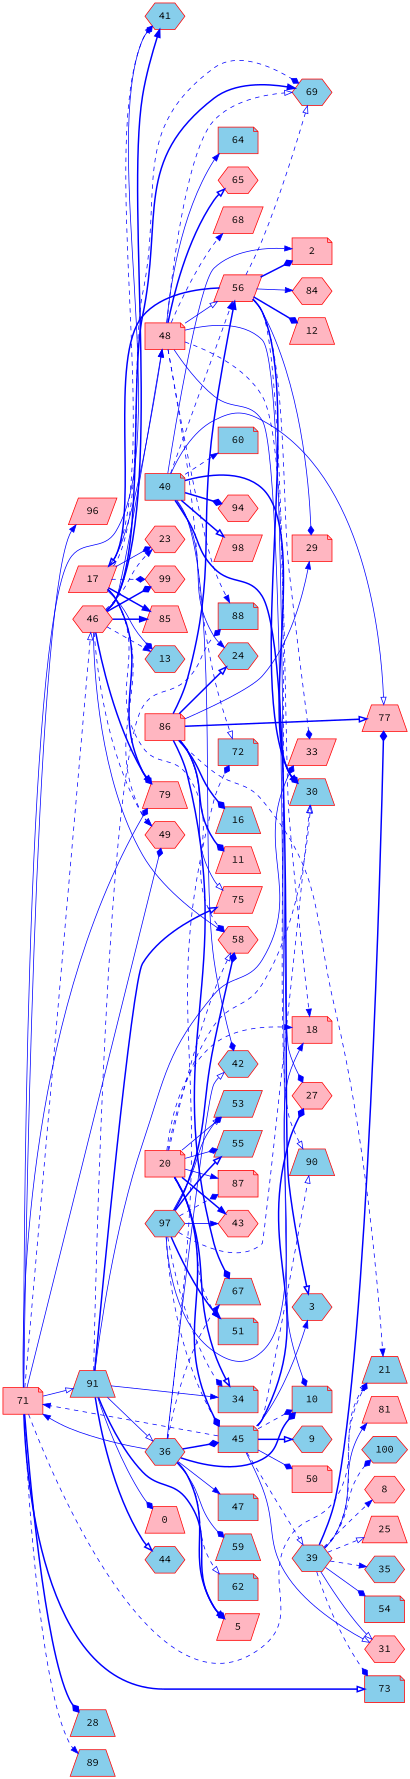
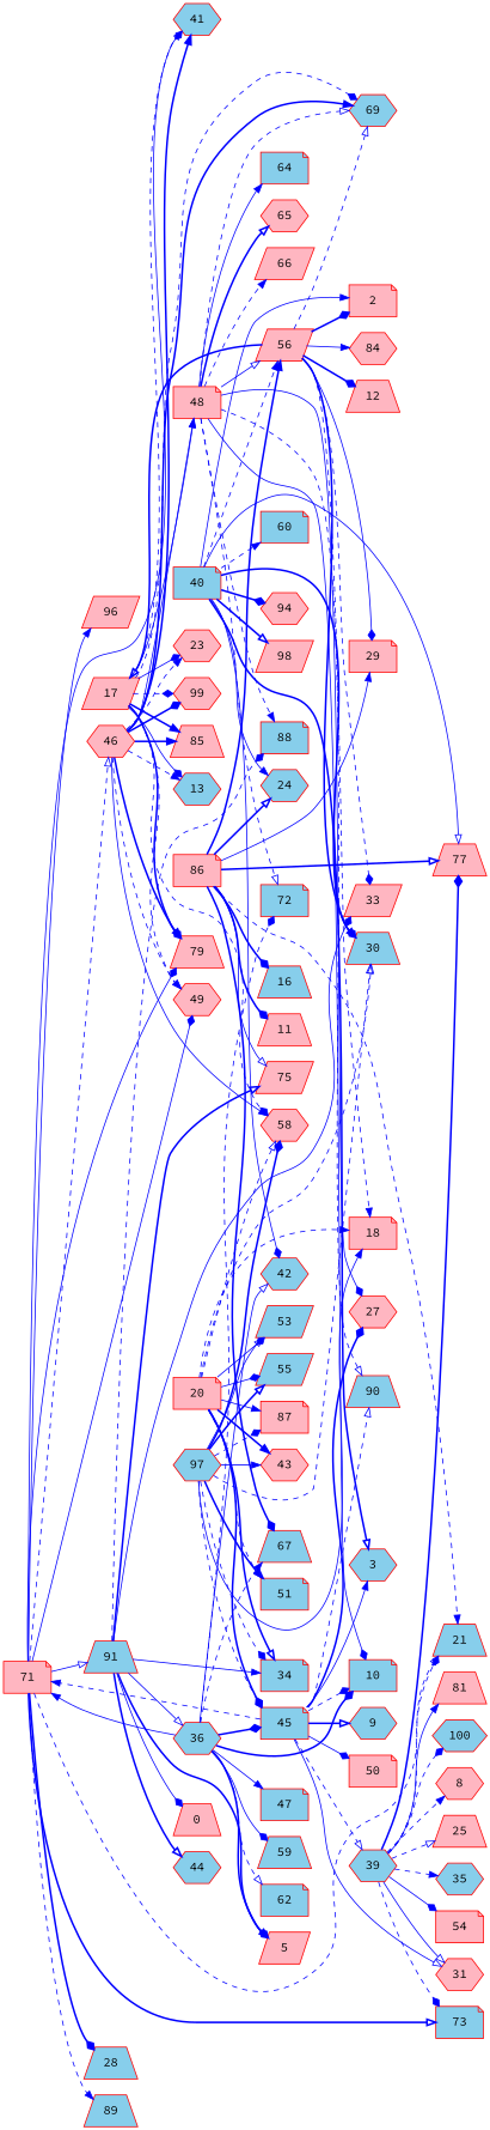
  digraph {
    fontname="Source Code Pro"
    rankdir=LR
    node [color=Red fillcolor=lightpink fontname="Source Code Pro" shape=hexagon style=filled]
    edge [arrowhead=diamond color=Blue fontname="Source Code Pro" style=dashed]
    17 [shape=parallelogram]
    13 [fillcolor=skyblue]
    23
    41 [fillcolor=skyblue]
    48 [shape=note]
    49
    58
    69 [fillcolor=skyblue]
    79 [shape=trapezium]
    85 [shape=trapezium]
    99
    10 [fillcolor=skyblue shape=note]
    72 [fillcolor=skyblue shape=note]
    56 [shape=parallelogram]
    27
    90 [fillcolor=skyblue shape=trapezium]
    64 [fillcolor=skyblue shape=note]
    65
-   66 [shape=parallelogram label=68]
+   66 [shape=parallelogram]
    88 [fillcolor=skyblue shape=note]
    18 [shape=note]
    30 [fillcolor=skyblue shape=trapezium]
    2 [shape=note]
    12 [shape=trapezium]
    29 [shape=note]
    33 [shape=parallelogram]
    84
    20 [shape=note]
    34 [fillcolor=skyblue shape=note]
    43
    45 [fillcolor=skyblue shape=note]
    51 [fillcolor=skyblue shape=note]
    53 [fillcolor=skyblue shape=parallelogram]
    55 [fillcolor=skyblue shape=parallelogram]
    87 [shape=note]
    71 [shape=note]
    39 [fillcolor=skyblue]
    31
    3 [fillcolor=skyblue]
    9 [fillcolor=skyblue]
    50 [shape=note]
    21 [fillcolor=skyblue shape=trapezium]
    73 [fillcolor=skyblue shape=note]
    46
    28 [fillcolor=skyblue shape=trapezium]
    89 [fillcolor=skyblue shape=trapezium]
    91 [fillcolor=skyblue shape=trapezium]
    96 [shape=parallelogram]
    8
    25 [shape=trapezium]
    35 [fillcolor=skyblue]
-   54 [fillcolor=skyblue shape=note]
+   54 [shape=note]
    77 [shape=trapezium]
    81 [shape=trapezium]
    100 [fillcolor=skyblue]
    36 [fillcolor=skyblue]
    5 [shape=parallelogram]
    42 [fillcolor=skyblue]
    47 [fillcolor=skyblue shape=note]
    59 [fillcolor=skyblue shape=trapezium]
    62 [fillcolor=skyblue shape=note]
    67 [fillcolor=skyblue shape=trapezium]
    75 [shape=parallelogram]
    0 [shape=trapezium]
    44 [fillcolor=skyblue]
    40 [fillcolor=skyblue shape=note]
    24 [fillcolor=skyblue]
    60 [fillcolor=skyblue shape=note]
    94
    98 [shape=parallelogram]
    86 [shape=note]
    11 [shape=trapezium]
    16 [fillcolor=skyblue shape=trapezium]
    97 [fillcolor=skyblue]
    17 -> 13 [style=solid]
    17 -> 23 [style=solid]
    17 -> 41 [arrowhead=onormal]
    17 -> 48 [arrowhead=normal style=solid]
    17 -> 49 [arrowhead=normal]
    17 -> 58
    17 -> 69
    17 -> 79 [style=bold]
    17 -> 85 [arrowhead=normal style=bold]
    17 -> 99
    48 -> 69 [arrowhead=onormal]
    48 -> 10 [style=solid]
    48 -> 72 [arrowhead=onormal]
    48 -> 56 [arrowhead=onormal style=solid]
    48 -> 27 [style=solid]
    48 -> 90 [arrowhead=onormal]
    48 -> 64 [arrowhead=normal style=solid]
    48 -> 65 [arrowhead=onormal style=bold]
    48 -> 66 [arrowhead=normal]
    48 -> 88 [arrowhead=normal]
    56 -> 17 [arrowhead=onormal style=bold]
    56 -> 69 [arrowhead=onormal]
    56 -> 18 [arrowhead=normal]
    56 -> 30 [style=bold]
    56 -> 2 [style=bold]
    56 -> 12 [style=bold]
    56 -> 29 [style=solid]
    56 -> 33
    56 -> 84 [arrowhead=normal style=solid]
    20 -> 58 [arrowhead=onormal]
    20 -> 18 [arrowhead=normal]
    20 -> 30 [arrowhead=onormal]
    20 -> 34 [arrowhead=onormal style=bold]
    20 -> 43 [arrowhead=normal style=bold]
    20 -> 45 [style=bold]
    20 -> 51 [arrowhead=normal]
    20 -> 53 [style=solid]
    20 -> 55 [style=solid]
    20 -> 87 [arrowhead=normal style=solid]
    45 -> 10
    45 -> 27 [style=bold]
    45 -> 90 [arrowhead=onormal]
    45 -> 71 [arrowhead=normal]
    45 -> 39 [arrowhead=onormal]
    45 -> 31 [arrowhead=onormal style=solid]
    45 -> 3 [arrowhead=normal style=solid]
    45 -> 9 [arrowhead=onormal style=bold]
    45 -> 50 [style=solid]
    71 -> 41 [style=solid]
    71 -> 49 [style=solid]
    71 -> 79 [style=solid]
    71 -> 21 [arrowhead=onormal]
    71 -> 73 [arrowhead=onormal style=bold]
    71 -> 46 [arrowhead=onormal]
    71 -> 28 [style=bold]
    71 -> 89 [arrowhead=normal]
    71 -> 91 [arrowhead=onormal style=solid]
    71 -> 96 [arrowhead=normal style=solid]
    39 -> 31 [arrowhead=onormal style=solid]
    39 -> 21
    39 -> 73
    39 -> 8 [arrowhead=normal]
    39 -> 25 [arrowhead=onormal]
    39 -> 35 [arrowhead=normal]
    39 -> 54 [style=solid]
    39 -> 77 [style=bold]
    39 -> 81 [arrowhead=normal style=solid]
    39 -> 100
    46 -> 13 [arrowhead=normal]
    46 -> 23 [arrowhead=normal]
    46 -> 41 [arrowhead=normal style=bold]
    46 -> 48 [arrowhead=normal style=solid]
    46 -> 49 [arrowhead=onormal]
    46 -> 58 [arrowhead=normal style=solid]
    46 -> 69 [arrowhead=normal style=bold]
    46 -> 79 [arrowhead=normal style=bold]
    46 -> 85 [arrowhead=normal style=bold]
    46 -> 99 [style=bold]
    91 -> 88
    91 -> 33 [style=solid]
    91 -> 34 [arrowhead=normal style=solid]
    91 -> 36 [arrowhead=onormal style=solid]
    91 -> 5 [arrowhead=normal style=bold]
    91 -> 75 [arrowhead=onormal style=bold]
    91 -> 0 [style=solid]
    91 -> 44 [arrowhead=onormal style=bold]
    36 -> 10 [style=bold]
    36 -> 72
    36 -> 45 [style=bold]
    36 -> 71 [arrowhead=normal style=solid]
    36 -> 5 [style=bold]
    36 -> 42 [arrowhead=onormal style=solid]
    36 -> 47 [arrowhead=normal style=solid]
    36 -> 59 [style=solid]
    36 -> 62 [arrowhead=onormal]
    36 -> 67 [arrowhead=normal]
    40 -> 56 [arrowhead=normal]
    40 -> 30 [arrowhead=onormal style=bold]
    40 -> 2 [arrowhead=normal style=solid]
    40 -> 3 [arrowhead=onormal style=bold]
    40 -> 77 [arrowhead=onormal style=solid]
    40 -> 42 [style=solid]
    40 -> 24 [arrowhead=normal style=solid]
    40 -> 60 [arrowhead=normal]
    40 -> 94 [style=bold]
    40 -> 98 [arrowhead=onormal style=bold]
    86 -> 56 [arrowhead=normal style=bold]
    86 -> 29 [arrowhead=normal style=solid]
    86 -> 21 [arrowhead=normal]
    86 -> 77 [arrowhead=onormal style=bold]
    86 -> 67 [style=bold]
    86 -> 75 [arrowhead=onormal style=solid]
    86 -> 24 [arrowhead=onormal style=bold]
    86 -> 11 [style=bold]
    86 -> 16 [style=bold]
    97 -> 58 [style=bold]
    97 -> 18 [arrowhead=normal style=solid]
    97 -> 30 [arrowhead=onormal]
    97 -> 34
    97 -> 43 [arrowhead=normal style=solid]
    97 -> 45
    97 -> 51 [arrowhead=onormal style=bold]
    97 -> 53 [arrowhead=onormal style=solid]
    97 -> 55 [arrowhead=onormal style=bold]
    97 -> 87
  }
